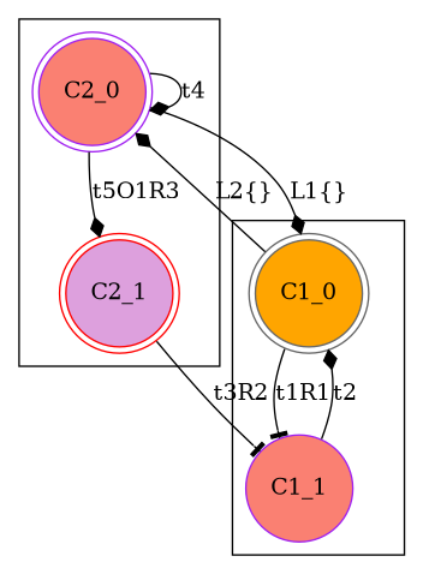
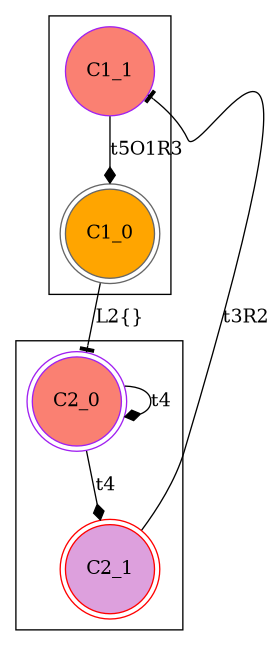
  digraph {
    compound=true
    node [color=purple fillcolor=salmon shape=doublecircle style=filled]
    edge [arrowhead=diamond]
    C1_0 [color=gray40 fillcolor=orange]
    C1_1 [shape=circle]
    C2_0
    C2_1 [color=red fillcolor=plum]
    subgraph cluster_1 {
      C1_0
      C1_1
    }
    subgraph cluster_2 {
      C2_0
      C2_1
    }
-   C1_0 -> C1_1 [arrowhead=tee label=t1R1]
-   C1_0 -> C2_0 [label="L2{}"]
-   C1_1 -> C1_0 [label=t2]
-   C2_0 -> C1_0 [label="L1{}"]
+   C1_0 -> C2_0 [arrowhead=tee label="L2{}"]
+   C1_1 -> C1_0 [label=t5O1R3]
    C2_0 -> C2_0 [label=t4]
-   C2_0 -> C2_1 [label=t5O1R3]
+   C2_0 -> C2_1 [label=t4]
    C2_1 -> C1_1 [arrowhead=tee label=t3R2]
  }
